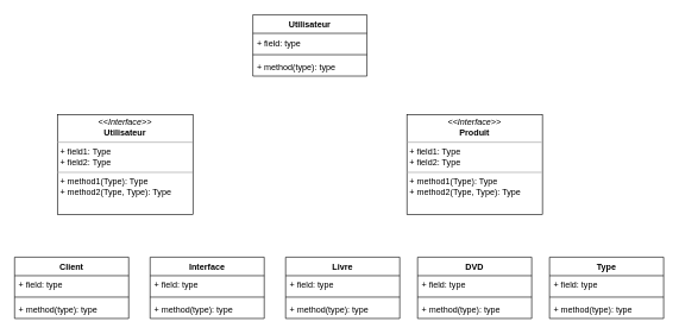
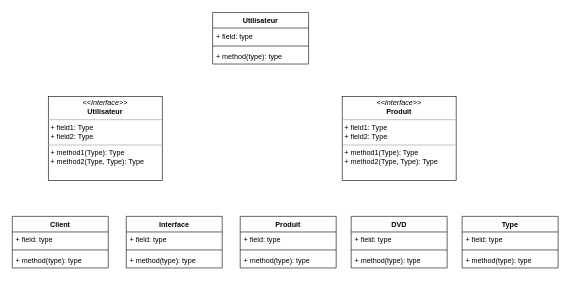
  <mxCell id="0" />
  <mxCell id="1" parent="0" />
  <mxCell id="2" value="Utilisateur" style="swimlane;fontStyle=1;align=center;verticalAlign=top;childLayout=stackLayout;horizontal=1;startSize=26;horizontalStack=0;resizeParent=1;resizeParentMax=0;resizeLast=0;collapsible=1;marginBottom=0;" parent="1" vertex="1"><mxGeometry x="354" y="20" width="160" height="86" as="geometry" /></mxCell>
  <mxCell id="3" value="+ field: type" style="text;strokeColor=none;fillColor=none;align=left;verticalAlign=top;spacingLeft=4;spacingRight=4;overflow=hidden;rotatable=0;points=[[0,0.5],[1,0.5]];portConstraint=eastwest;" parent="2" vertex="1"><mxGeometry y="26" width="160" height="26" as="geometry" /></mxCell>
  <mxCell id="4" value="" style="line;strokeWidth=1;fillColor=none;align=left;verticalAlign=middle;spacingTop=-1;spacingLeft=3;spacingRight=3;rotatable=0;labelPosition=right;points=[];portConstraint=eastwest;" parent="2" vertex="1"><mxGeometry y="52" width="160" height="8" as="geometry" /></mxCell>
  <mxCell id="5" value="+ method(type): type" style="text;strokeColor=none;fillColor=none;align=left;verticalAlign=top;spacingLeft=4;spacingRight=4;overflow=hidden;rotatable=0;points=[[0,0.5],[1,0.5]];portConstraint=eastwest;" parent="2" vertex="1"><mxGeometry y="60" width="160" height="26" as="geometry" /></mxCell>
- <mxCell id="6" value="Livre" style="swimlane;fontStyle=1;align=center;verticalAlign=top;childLayout=stackLayout;horizontal=1;startSize=26;horizontalStack=0;resizeParent=1;resizeParentMax=0;resizeLast=0;collapsible=1;marginBottom=0;" vertex="1" parent="1"><mxGeometry x="400" y="360" width="160" height="86" as="geometry" /></mxCell>
+ <mxCell id="6" value="Produit" style="swimlane;fontStyle=1;align=center;verticalAlign=top;childLayout=stackLayout;horizontal=1;startSize=26;horizontalStack=0;resizeParent=1;resizeParentMax=0;resizeLast=0;collapsible=1;marginBottom=0;" vertex="1" parent="1"><mxGeometry x="400" y="360" width="160" height="86" as="geometry" /></mxCell>
  <mxCell id="7" value="+ field: type" style="text;strokeColor=none;fillColor=none;align=left;verticalAlign=top;spacingLeft=4;spacingRight=4;overflow=hidden;rotatable=0;points=[[0,0.5],[1,0.5]];portConstraint=eastwest;" vertex="1" parent="6"><mxGeometry y="26" width="160" height="26" as="geometry" /></mxCell>
  <mxCell id="8" value="" style="line;strokeWidth=1;fillColor=none;align=left;verticalAlign=middle;spacingTop=-1;spacingLeft=3;spacingRight=3;rotatable=0;labelPosition=right;points=[];portConstraint=eastwest;" vertex="1" parent="6"><mxGeometry y="52" width="160" height="8" as="geometry" /></mxCell>
  <mxCell id="9" value="+ method(type): type" style="text;strokeColor=none;fillColor=none;align=left;verticalAlign=top;spacingLeft=4;spacingRight=4;overflow=hidden;rotatable=0;points=[[0,0.5],[1,0.5]];portConstraint=eastwest;" vertex="1" parent="6"><mxGeometry y="60" width="160" height="26" as="geometry" /></mxCell>
  <mxCell id="10" value="DVD" style="swimlane;fontStyle=1;align=center;verticalAlign=top;childLayout=stackLayout;horizontal=1;startSize=26;horizontalStack=0;resizeParent=1;resizeParentMax=0;resizeLast=0;collapsible=1;marginBottom=0;" vertex="1" parent="1"><mxGeometry x="585" y="360" width="160" height="86" as="geometry" /></mxCell>
  <mxCell id="11" value="+ field: type" style="text;strokeColor=none;fillColor=none;align=left;verticalAlign=top;spacingLeft=4;spacingRight=4;overflow=hidden;rotatable=0;points=[[0,0.5],[1,0.5]];portConstraint=eastwest;" vertex="1" parent="10"><mxGeometry y="26" width="160" height="26" as="geometry" /></mxCell>
  <mxCell id="12" value="" style="line;strokeWidth=1;fillColor=none;align=left;verticalAlign=middle;spacingTop=-1;spacingLeft=3;spacingRight=3;rotatable=0;labelPosition=right;points=[];portConstraint=eastwest;" vertex="1" parent="10"><mxGeometry y="52" width="160" height="8" as="geometry" /></mxCell>
  <mxCell id="13" value="+ method(type): type" style="text;strokeColor=none;fillColor=none;align=left;verticalAlign=top;spacingLeft=4;spacingRight=4;overflow=hidden;rotatable=0;points=[[0,0.5],[1,0.5]];portConstraint=eastwest;" vertex="1" parent="10"><mxGeometry y="60" width="160" height="26" as="geometry" /></mxCell>
  <mxCell id="14" value="Type" style="swimlane;fontStyle=1;align=center;verticalAlign=top;childLayout=stackLayout;horizontal=1;startSize=26;horizontalStack=0;resizeParent=1;resizeParentMax=0;resizeLast=0;collapsible=1;marginBottom=0;" vertex="1" parent="1"><mxGeometry x="770" y="360" width="160" height="86" as="geometry" /></mxCell>
  <mxCell id="15" value="+ field: type" style="text;strokeColor=none;fillColor=none;align=left;verticalAlign=top;spacingLeft=4;spacingRight=4;overflow=hidden;rotatable=0;points=[[0,0.5],[1,0.5]];portConstraint=eastwest;" vertex="1" parent="14"><mxGeometry y="26" width="160" height="26" as="geometry" /></mxCell>
  <mxCell id="16" value="" style="line;strokeWidth=1;fillColor=none;align=left;verticalAlign=middle;spacingTop=-1;spacingLeft=3;spacingRight=3;rotatable=0;labelPosition=right;points=[];portConstraint=eastwest;" vertex="1" parent="14"><mxGeometry y="52" width="160" height="8" as="geometry" /></mxCell>
  <mxCell id="17" value="+ method(type): type" style="text;strokeColor=none;fillColor=none;align=left;verticalAlign=top;spacingLeft=4;spacingRight=4;overflow=hidden;rotatable=0;points=[[0,0.5],[1,0.5]];portConstraint=eastwest;" vertex="1" parent="14"><mxGeometry y="60" width="160" height="26" as="geometry" /></mxCell>
  <mxCell id="18" value="Client" style="swimlane;fontStyle=1;align=center;verticalAlign=top;childLayout=stackLayout;horizontal=1;startSize=26;horizontalStack=0;resizeParent=1;resizeParentMax=0;resizeLast=0;collapsible=1;marginBottom=0;" vertex="1" parent="1"><mxGeometry y="360" width="160" height="86" as="geometry" x="20" /></mxCell>
  <mxCell id="19" value="+ field: type" style="text;strokeColor=none;fillColor=none;align=left;verticalAlign=top;spacingLeft=4;spacingRight=4;overflow=hidden;rotatable=0;points=[[0,0.5],[1,0.5]];portConstraint=eastwest;" vertex="1" parent="18"><mxGeometry y="26" width="160" height="26" as="geometry" /></mxCell>
  <mxCell id="20" value="" style="line;strokeWidth=1;fillColor=none;align=left;verticalAlign=middle;spacingTop=-1;spacingLeft=3;spacingRight=3;rotatable=0;labelPosition=right;points=[];portConstraint=eastwest;" vertex="1" parent="18"><mxGeometry y="52" width="160" height="8" as="geometry" /></mxCell>
  <mxCell id="21" value="+ method(type): type" style="text;strokeColor=none;fillColor=none;align=left;verticalAlign=top;spacingLeft=4;spacingRight=4;overflow=hidden;rotatable=0;points=[[0,0.5],[1,0.5]];portConstraint=eastwest;" vertex="1" parent="18"><mxGeometry y="60" width="160" height="26" as="geometry" /></mxCell>
  <mxCell id="22" value="Interface" style="swimlane;fontStyle=1;align=center;verticalAlign=top;childLayout=stackLayout;horizontal=1;startSize=26;horizontalStack=0;resizeParent=1;resizeParentMax=0;resizeLast=0;collapsible=1;marginBottom=0;" vertex="1" parent="1"><mxGeometry x="210" y="360" width="160" height="86" as="geometry" /></mxCell>
  <mxCell id="23" value="+ field: type" style="text;strokeColor=none;fillColor=none;align=left;verticalAlign=top;spacingLeft=4;spacingRight=4;overflow=hidden;rotatable=0;points=[[0,0.5],[1,0.5]];portConstraint=eastwest;" vertex="1" parent="22"><mxGeometry y="26" width="160" height="26" as="geometry" /></mxCell>
  <mxCell id="24" value="" style="line;strokeWidth=1;fillColor=none;align=left;verticalAlign=middle;spacingTop=-1;spacingLeft=3;spacingRight=3;rotatable=0;labelPosition=right;points=[];portConstraint=eastwest;" vertex="1" parent="22"><mxGeometry y="52" width="160" height="8" as="geometry" /></mxCell>
  <mxCell id="25" value="+ method(type): type" style="text;strokeColor=none;fillColor=none;align=left;verticalAlign=top;spacingLeft=4;spacingRight=4;overflow=hidden;rotatable=0;points=[[0,0.5],[1,0.5]];portConstraint=eastwest;" vertex="1" parent="22"><mxGeometry y="60" width="160" height="26" as="geometry" /></mxCell>
  <mxCell id="26" value="&lt;p style=&quot;margin: 0px ; margin-top: 4px ; text-align: center&quot;&gt;&lt;i&gt;&amp;lt;&amp;lt;Interface&amp;gt;&amp;gt;&lt;/i&gt;&lt;br&gt;&lt;b&gt;Produit&lt;/b&gt;&lt;/p&gt;&lt;hr size=&quot;1&quot;&gt;&lt;p style=&quot;margin: 0px ; margin-left: 4px&quot;&gt;+ field1: Type&lt;br&gt;+ field2: Type&lt;/p&gt;&lt;hr size=&quot;1&quot;&gt;&lt;p style=&quot;margin: 0px ; margin-left: 4px&quot;&gt;+ method1(Type): Type&lt;br&gt;+ method2(Type, Type): Type&lt;/p&gt;" style="verticalAlign=top;align=left;overflow=fill;fontSize=12;fontFamily=Helvetica;html=1;" vertex="1" parent="1"><mxGeometry x="570" y="160" width="190" height="140" as="geometry" /></mxCell>
  <mxCell id="27" value="&lt;p style=&quot;margin: 0px ; margin-top: 4px ; text-align: center&quot;&gt;&lt;i&gt;&amp;lt;&amp;lt;Interface&amp;gt;&amp;gt;&lt;/i&gt;&lt;br&gt;&lt;b&gt;Utilisateur&lt;/b&gt;&lt;/p&gt;&lt;hr size=&quot;1&quot;&gt;&lt;p style=&quot;margin: 0px ; margin-left: 4px&quot;&gt;+ field1: Type&lt;br&gt;+ field2: Type&lt;/p&gt;&lt;hr size=&quot;1&quot;&gt;&lt;p style=&quot;margin: 0px ; margin-left: 4px&quot;&gt;+ method1(Type): Type&lt;br&gt;+ method2(Type, Type): Type&lt;/p&gt;" style="verticalAlign=top;align=left;overflow=fill;fontSize=12;fontFamily=Helvetica;html=1;" vertex="1" parent="1"><mxGeometry x="80" y="160" width="190" height="140" as="geometry" /></mxCell>
